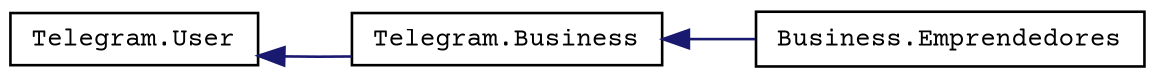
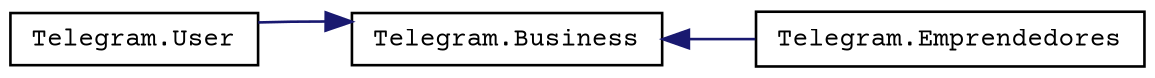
  digraph {
    fontname="Courier Prime"
    rankdir=LR
    node [color=black fillcolor=white fontname="Courier Prime" fontsize=10 shape=record style=filled]
    edge [color=midnightblue dir=back fontname="Courier Prime" fontsize=10 labelfontname=Helvetica labelfontsize=10 style=solid]
    n1 [height=0.2 label="Telegram.User" width=0.4]
    n2 [height=0.2 label="Telegram.Business" width=0.4]
-   n3 [height=0.2 label="Business.Emprendedores" width=0.4]
-   n1 -> n2
+   n3 [height=0.2 label="Telegram.Emprendedores" width=0.4]
+   n2 -> n1
    n2 -> n3
  }
